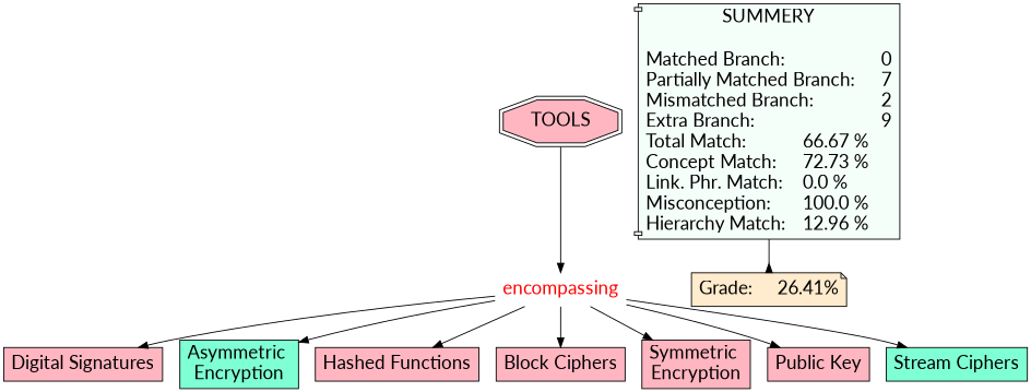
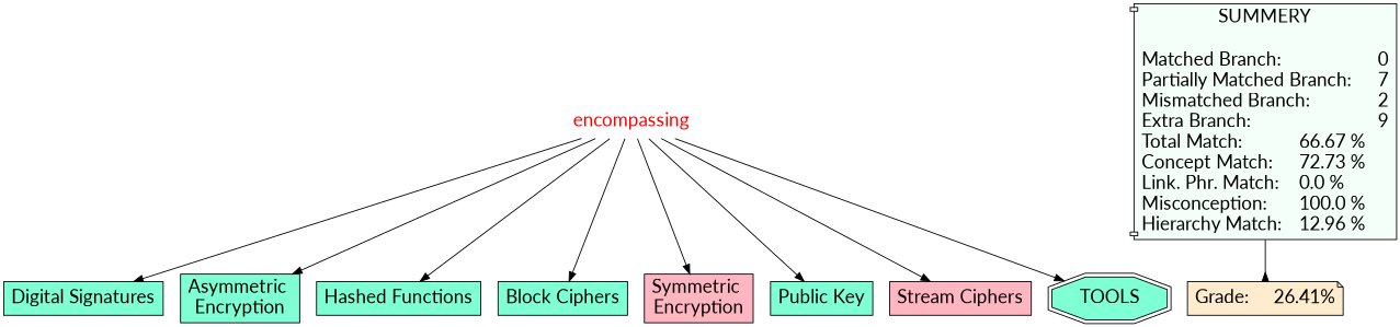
  digraph {
    fontname=Lato
    node [Gsplines=true fontname=Lato fontsize=20 shape=rect fillcolor=aquamarine style=filled]
    edge [constraint=true fontname=Lato]
    n1 [fontcolor=red label=encompassing shape=none fillcolor="" style=""]
-   n2 [fillcolor="#FFB6C1" label="Digital Signatures\n"]
+   n2 [label="Digital Signatures\n"]
    n3 [label="Asymmetric \nEncryption"]
-   n4 [fillcolor="#FFB6C1" label="Hashed Functions\n"]
-   n5 [fillcolor="#FFB6C1" label="Block Ciphers\n"]
+   n4 [label="Hashed Functions\n"]
+   n5 [label="Block Ciphers\n"]
    n6 [fillcolor="#FFB6C1" label="Symmetric \nEncryption"]
-   n7 [fillcolor="#FFB6C1" label="Public Key\n"]
-   n8 [label="Stream Ciphers\n"]
-   n9 [fillcolor="#FFB6C1" label=TOOLS shape=doubleoctagon]
+   n7 [label="Public Key\n"]
+   n8 [fillcolor="#FFB6C1" label="Stream Ciphers\n"]
+   n9 [label=TOOLS shape=doubleoctagon]
    n10 [fillcolor="#F5FFFA" label="SUMMERY\n\nMatched Branch:			0\lPartially Matched Branch:	7\lMismatched Branch:		2\lExtra Branch:				9\lTotal Match:		66.67 %\lConcept Match:	72.73 %\lLink. Phr. Match:	0.0 %\lMisconception:	100.0 %\lHierarchy Match:	12.96 %\l" shape=component]
    n11 [fillcolor="#FFEBCD" label="Grade:	26.41%" shape=note]
    n1 -> n2
    n1 -> n3
    n1 -> n4
    n1 -> n5
    n1 -> n6
    n1 -> n7
    n1 -> n8
-   n9 -> n1
+   n1 -> n9
    n10 -> n11 [arrowhead=inv color=black]
  }
